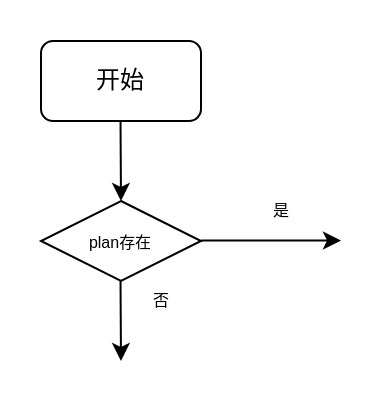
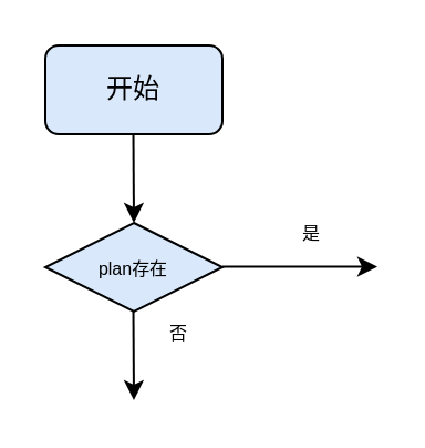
  <mxCell id="0" />
  <mxCell id="1" parent="0" />
- <mxCell id="2" value="开始" style="rounded=1;whiteSpace=wrap;html=1;" vertex="1" parent="1"><mxGeometry x="20" y="20" width="80" height="40" as="geometry" /></mxCell>
- <mxCell id="3" value="&lt;font style=&quot;font-size: 8px;&quot;&gt;plan存在&lt;/font&gt;" style="rhombus;whiteSpace=wrap;html=1;" vertex="1" parent="1"><mxGeometry x="20" y="100" width="80" height="40" as="geometry" /></mxCell>
+ <mxCell id="2" value="开始" style="rounded=1;whiteSpace=wrap;html=1;fillColor=#dae8fc;" vertex="1" parent="1"><mxGeometry x="20" y="20" width="80" height="40" as="geometry" /></mxCell>
+ <mxCell id="3" value="&lt;font style=&quot;font-size: 8px;&quot;&gt;plan存在&lt;/font&gt;" style="rhombus;whiteSpace=wrap;html=1;fillColor=#dae8fc;" vertex="1" parent="1"><mxGeometry x="20" y="100" width="80" height="40" as="geometry" /></mxCell>
  <mxCell id="4" value="" style="endArrow=classic;html=1;rounded=0;fontSize=8;" edge="1" parent="1"><mxGeometry width="50" height="50" relative="1" as="geometry"><mxPoint x="100" y="119.76" as="sourcePoint" /><mxPoint x="170" y="119.76" as="targetPoint" /></mxGeometry></mxCell>
  <mxCell id="5" value="是" style="text;html=1;align=center;verticalAlign=middle;resizable=0;points=[];autosize=1;strokeColor=none;fillColor=none;fontSize=8;" vertex="1" parent="1"><mxGeometry x="130" y="95" width="20" height="20" as="geometry" /></mxCell>
  <mxCell id="6" value="" style="endArrow=classic;html=1;rounded=0;fontSize=8;" edge="1" parent="1"><mxGeometry width="50" height="50" relative="1" as="geometry"><mxPoint x="59.76" y="140" as="sourcePoint" /><mxPoint x="60" y="180" as="targetPoint" /></mxGeometry></mxCell>
  <mxCell id="7" value="否" style="text;html=1;align=center;verticalAlign=middle;resizable=0;points=[];autosize=1;strokeColor=none;fillColor=none;fontSize=8;" vertex="1" parent="1"><mxGeometry x="70" y="140" width="20" height="20" as="geometry" /></mxCell>
  <mxCell id="8" value="" style="endArrow=classic;html=1;rounded=0;fontSize=8;" edge="1" parent="1"><mxGeometry width="50" height="50" relative="1" as="geometry"><mxPoint x="59.76" y="60" as="sourcePoint" /><mxPoint x="60" y="100" as="targetPoint" /></mxGeometry></mxCell>
